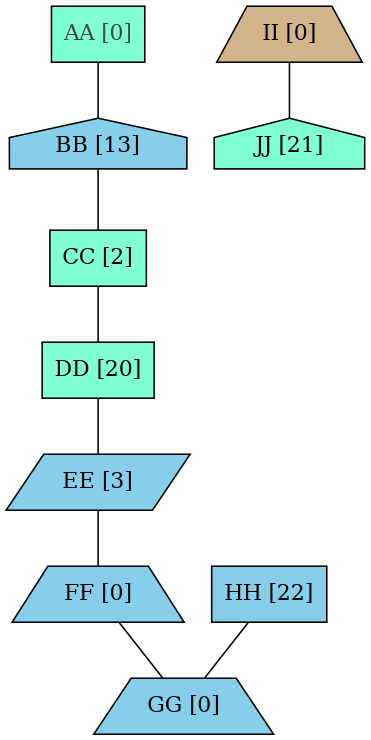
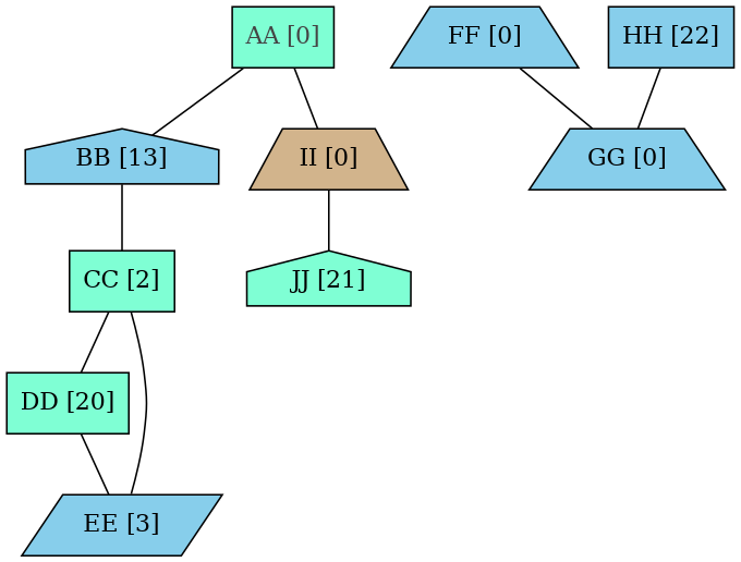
  graph {
    node [fillcolor=skyblue shape=box style=filled]
    n1 [fillcolor=aquamarine fontcolor="#444444" label="AA [0]"]
    n2 [label="BB [13]" shape=house]
    n3 [fillcolor=tan label="II [0]" shape=trapezium]
    n4 [fillcolor=aquamarine label="CC [2]"]
    n5 [fillcolor=aquamarine label="JJ [21]" shape=house]
    n6 [fillcolor=aquamarine label="DD [20]"]
    n7 [label="EE [3]" shape=parallelogram]
    n8 [label="FF [0]" shape=trapezium]
    n9 [label="HH [22]"]
    n10 [label="GG [0]" shape=trapezium]
    n1 -- n2
+   n1 -- n3
    n2 -- n4
    n3 -- n5
    n4 -- n6
    n6 -- n7
-   n7 -- n8
+   n7 -- n4
    n8 -- n10
    n9 -- n10
  }
